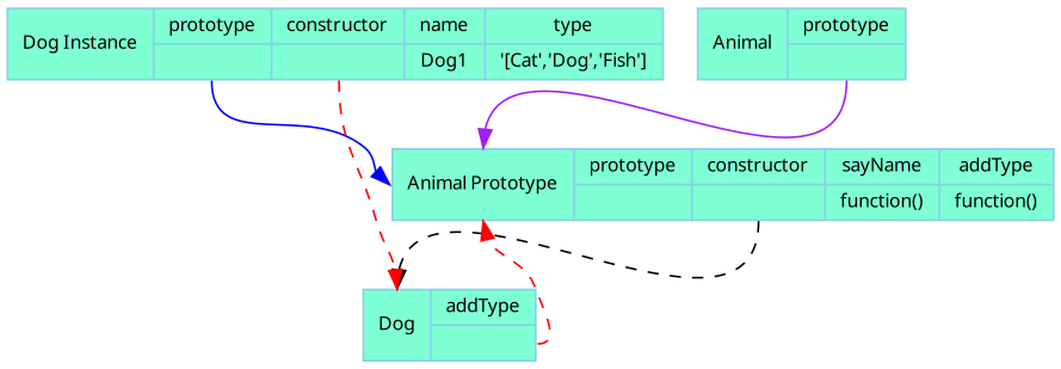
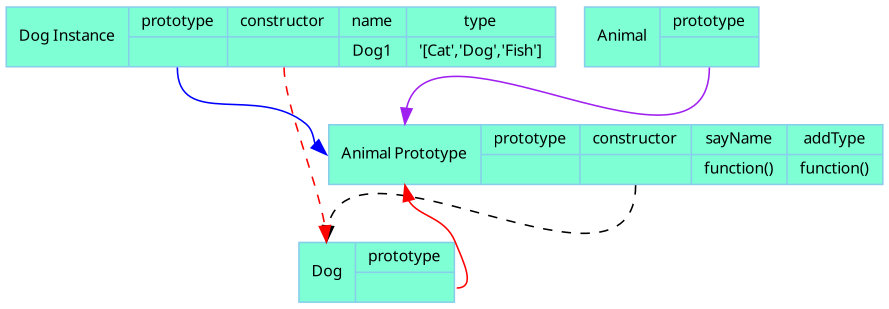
  digraph {
    rankdir=TB
    node [color=skyblue fillcolor=aquamarine fontname=Verdana fontsize=10 shape=record style=filled]
    edge [color=red fontname=Verdana fontsize=10 headport=head style=solid tailport=P1]
    n1 [height=.1 label="<head>Animal | { prototype | <P1>     } " width=.1]
    n2 [height=.1 label="<head>Animal Prototype | { prototype | <P1> }  | { constructor  | <P2> } | { sayName | function() } | {addType | function()}" width=.1]
-   n3 [height=.1 label="<head>Dog | { addType | <P1>     } " width=.1]
+   n3 [height=.1 label="<head>Dog | { prototype | <P1>     } " width=.1]
    n4 [height=.1 label="Dog Instance | { prototype | <P1> }  | { constructor  | <P2> }| {name | Dog1} | {type|'[Cat','Dog','Fish']}" width=.1]
    n1 -> n2 [color=purple]
    n2 -> n3 [color=black style=dashed tailport=P2]
-   n3 -> n2 [style=dashed]
+   n3 -> n2
    n4 -> n2 [color=blue]
    n4 -> n3 [style=dashed tailport=P2]
  }
